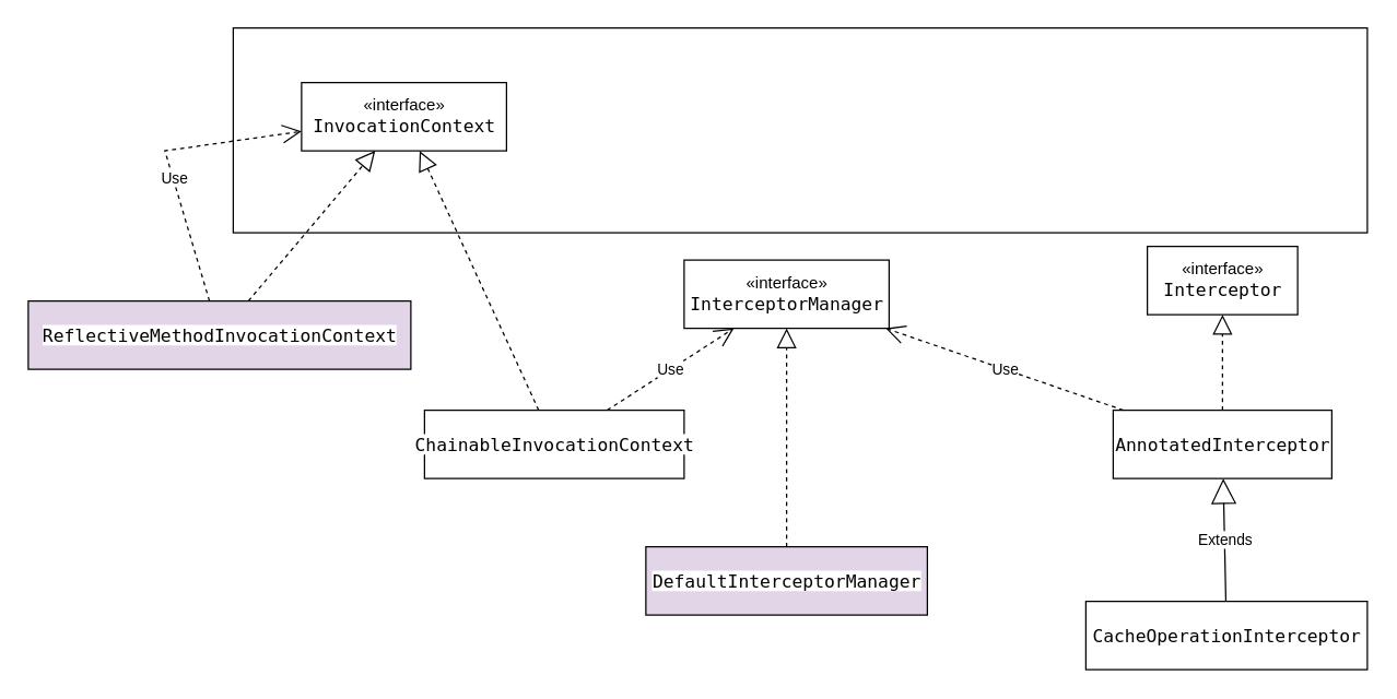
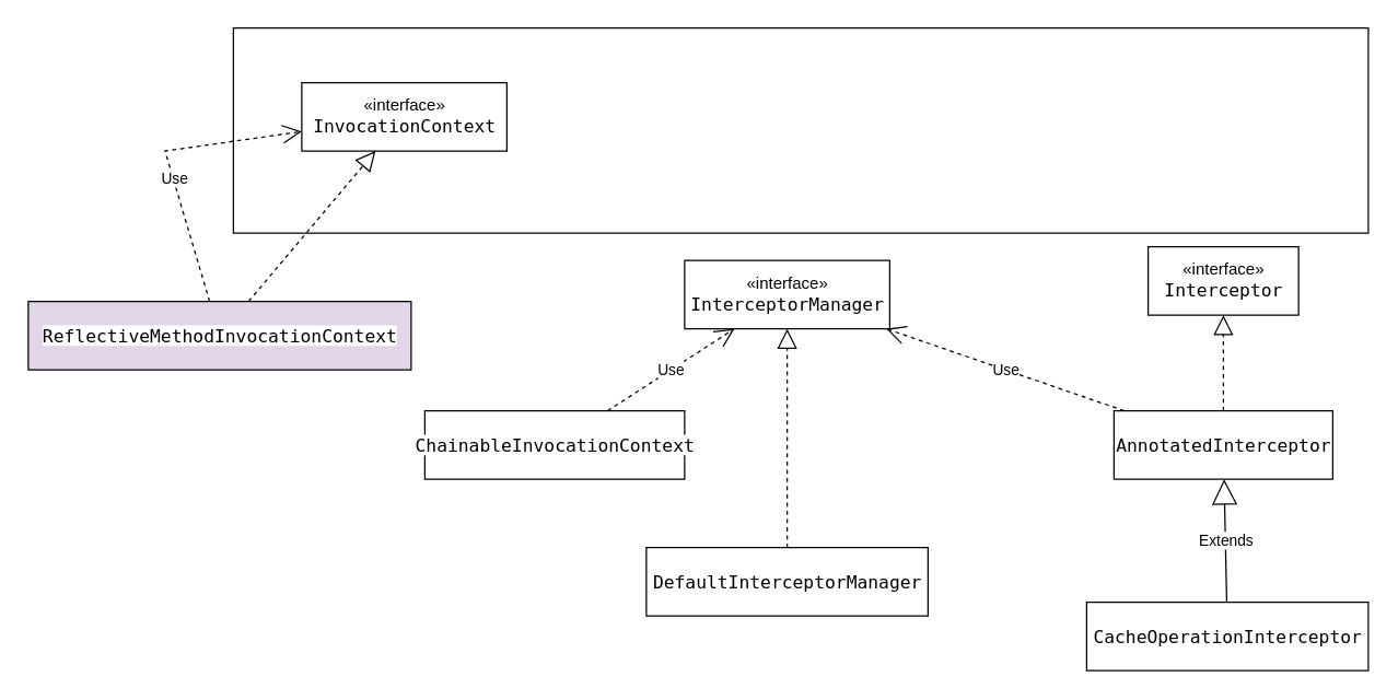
  <mxCell id="0" />
  <mxCell id="1" parent="0" />
  <mxCell id="2" value="&lt;div style=&quot;background-color: rgb(255, 255, 255); color: rgb(8, 8, 8); font-family: &amp;quot;JetBrains Mono&amp;quot;, monospace; font-size: 9.8pt;&quot;&gt;&lt;div style=&quot;font-size: 9.8pt;&quot;&gt;&lt;span style=&quot;color:#000000;&quot;&gt;AnnotatedInterceptor&lt;/span&gt;&lt;/div&gt;&lt;/div&gt;" style="html=1;" parent="1" vertex="1"><mxGeometry x="814" y="300" width="160" height="50" as="geometry" /></mxCell>
  <mxCell id="3" value="«interface»&lt;br&gt;&lt;span style=&quot;font-family: &amp;quot;JetBrains Mono&amp;quot;, monospace; font-size: 13.067px; background-color: rgb(255, 255, 255);&quot;&gt;Interceptor&lt;/span&gt;" style="html=1;" parent="1" vertex="1"><mxGeometry x="839" y="180" width="110" height="50" as="geometry" /></mxCell>
  <mxCell id="4" value="" style="endArrow=block;dashed=1;endFill=0;endSize=12;html=1;rounded=0;" parent="1" source="2" target="3" edge="1"><mxGeometry width="160" relative="1" as="geometry"><mxPoint x="704" y="250" as="sourcePoint" /><mxPoint x="864" y="250" as="targetPoint" /></mxGeometry></mxCell>
  <mxCell id="5" value="&lt;div style=&quot;background-color: rgb(255, 255, 255); color: rgb(8, 8, 8); font-family: &amp;quot;JetBrains Mono&amp;quot;, monospace; font-size: 9.8pt;&quot;&gt;&lt;span style=&quot;color:#000000;&quot;&gt;CacheOperationInterceptor&lt;/span&gt;&lt;/div&gt;" style="html=1;" parent="1" vertex="1"><mxGeometry x="794" y="440" width="206" height="50" as="geometry" /></mxCell>
  <mxCell id="6" value="Extends" style="endArrow=block;endSize=16;endFill=0;html=1;rounded=0;" parent="1" source="5" target="2" edge="1"><mxGeometry width="160" relative="1" as="geometry"><mxPoint x="664" y="440" as="sourcePoint" /><mxPoint x="824" y="440" as="targetPoint" /></mxGeometry></mxCell>
  <mxCell id="7" value="Use" style="endArrow=open;endSize=12;dashed=1;html=1;rounded=0;" parent="1" source="2" target="8" edge="1"><mxGeometry width="160" relative="1" as="geometry"><mxPoint x="1110" y="390" as="sourcePoint" /><mxPoint x="1270" y="390" as="targetPoint" /></mxGeometry></mxCell>
  <mxCell id="8" value="«interface»&lt;br&gt;&lt;span style=&quot;font-family: &amp;quot;JetBrains Mono&amp;quot;, monospace; font-size: 13.067px; background-color: rgb(255, 255, 255);&quot;&gt;InterceptorManager&lt;/span&gt;" style="html=1;" parent="1" vertex="1"><mxGeometry x="500" y="190" width="150" height="50" as="geometry" /></mxCell>
- <mxCell id="9" value="&lt;div style=&quot;background-color: rgb(255, 255, 255); color: rgb(8, 8, 8); font-family: &amp;quot;JetBrains Mono&amp;quot;, monospace; font-size: 9.8pt;&quot;&gt;&lt;div style=&quot;font-size: 9.8pt;&quot;&gt;&lt;span style=&quot;color:#000000;&quot;&gt;DefaultInterceptorManager&lt;/span&gt;&lt;/div&gt;&lt;/div&gt;" style="html=1;fillColor=#e1d5e7;" parent="1" vertex="1"><mxGeometry x="472" y="400" width="206" height="50" as="geometry" /></mxCell>
+ <mxCell id="9" value="&lt;div style=&quot;background-color: rgb(255, 255, 255); color: rgb(8, 8, 8); font-family: &amp;quot;JetBrains Mono&amp;quot;, monospace; font-size: 9.8pt;&quot;&gt;&lt;div style=&quot;font-size: 9.8pt;&quot;&gt;&lt;span style=&quot;color:#000000;&quot;&gt;DefaultInterceptorManager&lt;/span&gt;&lt;/div&gt;&lt;/div&gt;" style="html=1;" parent="1" vertex="1"><mxGeometry x="472" y="400" width="206" height="50" as="geometry" /></mxCell>
  <mxCell id="10" value="" style="rounded=0;whiteSpace=wrap;html=1;fillColor=none;" parent="1" vertex="1"><mxGeometry x="170" y="20" width="830" height="150" as="geometry" /></mxCell>
  <mxCell id="11" value="" style="endArrow=block;dashed=1;endFill=0;endSize=12;html=1;rounded=0;" parent="1" source="9" target="8" edge="1"><mxGeometry width="160" relative="1" as="geometry"><mxPoint x="268" y="410" as="sourcePoint" /><mxPoint x="268" y="340" as="targetPoint" /></mxGeometry></mxCell>
  <mxCell id="12" value="«interface»&lt;br&gt;&lt;div style=&quot;background-color: rgb(255, 255, 255); color: rgb(8, 8, 8); font-family: &amp;quot;JetBrains Mono&amp;quot;, monospace; font-size: 9.8pt;&quot;&gt;&lt;span style=&quot;color:#000000;&quot;&gt;InvocationContext&lt;/span&gt;&lt;/div&gt;" style="html=1;" parent="1" vertex="1"><mxGeometry x="220" y="60" width="150" height="50" as="geometry" /></mxCell>
  <mxCell id="13" value="&lt;div style=&quot;background-color: rgb(255, 255, 255); color: rgb(8, 8, 8); font-family: &amp;quot;JetBrains Mono&amp;quot;, monospace; font-size: 9.8pt;&quot;&gt;&lt;div style=&quot;font-size: 9.8pt;&quot;&gt;&lt;div style=&quot;font-size: 9.8pt;&quot;&gt;&lt;span style=&quot;color:#000000;&quot;&gt;ChainableInvocationContext&lt;/span&gt;&lt;/div&gt;&lt;/div&gt;&lt;/div&gt;" style="html=1;" parent="1" vertex="1"><mxGeometry x="310" y="300" width="190" height="50" as="geometry" /></mxCell>
- <mxCell id="14" value="" style="endArrow=block;dashed=1;endFill=0;endSize=12;html=1;rounded=0;" parent="1" source="13" target="12" edge="1"><mxGeometry width="160" relative="1" as="geometry"><mxPoint x="870" y="320" as="sourcePoint" /><mxPoint x="870" y="250" as="targetPoint" /></mxGeometry></mxCell>
  <mxCell id="15" value="Use" style="endArrow=open;endSize=12;dashed=1;html=1;rounded=0;" parent="1" source="13" target="8" edge="1"><mxGeometry width="160" relative="1" as="geometry"><mxPoint x="950" y="332.302" as="sourcePoint" /><mxPoint x="1110" y="306.905" as="targetPoint" /></mxGeometry></mxCell>
  <mxCell id="16" value="&lt;div style=&quot;background-color: rgb(255, 255, 255); color: rgb(8, 8, 8); font-family: &amp;quot;JetBrains Mono&amp;quot;, monospace; font-size: 9.8pt;&quot;&gt;&lt;div style=&quot;font-size: 9.8pt;&quot;&gt;&lt;div style=&quot;font-size: 9.8pt;&quot;&gt;&lt;div style=&quot;font-size: 9.8pt;&quot;&gt;&lt;span style=&quot;color:#000000;&quot;&gt;ReflectiveMethodInvocationContext&lt;/span&gt;&lt;/div&gt;&lt;/div&gt;&lt;/div&gt;&lt;/div&gt;" style="html=1;fillColor=#e1d5e7;" parent="1" vertex="1"><mxGeometry x="20" y="220" width="280" height="50" as="geometry" /></mxCell>
  <mxCell id="17" value="" style="endArrow=block;dashed=1;endFill=0;endSize=12;html=1;rounded=0;" parent="1" source="16" target="12" edge="1"><mxGeometry width="160" relative="1" as="geometry"><mxPoint x="625" y="220" as="sourcePoint" /><mxPoint x="625" as="targetPoint" y="130" /><Array as="points" /></mxGeometry></mxCell>
  <mxCell id="18" value="Use" style="endArrow=open;endSize=12;dashed=1;html=1;rounded=0;" parent="1" source="16" target="12" edge="1"><mxGeometry x="-0.127" y="-1" width="160" relative="1" as="geometry"><mxPoint x="720" y="253.482" as="sourcePoint" /><mxPoint x="1110" y="288.304" as="targetPoint" /><Array as="points"><mxPoint x="120" y="110" /></Array><mxPoint as="offset" /></mxGeometry></mxCell>
